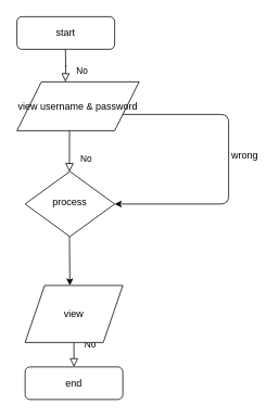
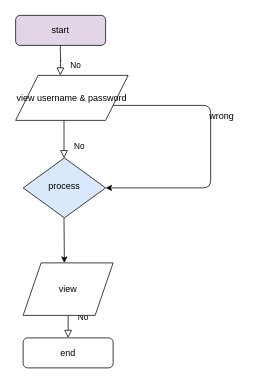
  <mxCell id="0" />
  <mxCell id="1" parent="0" />
- <mxCell id="2" value="start" style="rounded=1;whiteSpace=wrap;html=1;fontSize=12;glass=0;strokeWidth=1;shadow=0;" parent="1" vertex="1"><mxGeometry x="20" y="20" width="120" height="40" as="geometry" /></mxCell>
- <mxCell id="3" value="process" style="rhombus;whiteSpace=wrap;html=1;shadow=0;fontFamily=Helvetica;fontSize=12;align=center;strokeWidth=1;spacing=6;spacingTop=-4;" parent="1" vertex="1"><mxGeometry x="30" y="210" width="110" height="80" as="geometry" /></mxCell>
+ <mxCell id="2" value="start" style="rounded=1;whiteSpace=wrap;html=1;fontSize=12;glass=0;strokeWidth=1;shadow=0;fillColor=#e1d5e7;" parent="1" vertex="1"><mxGeometry x="20" y="20" width="120" height="40" as="geometry" /></mxCell>
+ <mxCell id="3" value="process" style="rhombus;whiteSpace=wrap;html=1;shadow=0;fontFamily=Helvetica;fontSize=12;align=center;strokeWidth=1;spacing=6;spacingTop=-4;fillColor=#dae8fc;" parent="1" vertex="1"><mxGeometry x="30" y="210" width="110" height="80" as="geometry" /></mxCell>
  <mxCell id="4" value="No" style="rounded=0;html=1;jettySize=auto;orthogonalLoop=1;fontSize=11;endArrow=block;endFill=0;endSize=8;strokeWidth=1;shadow=0;labelBackgroundColor=none;edgeStyle=orthogonalEdgeStyle;" parent="1" target="5" edge="1"><mxGeometry x="0.333" y="20" relative="1" as="geometry"><mxPoint as="offset" /><mxPoint x="90" y="370" as="sourcePoint" /><Array as="points"><mxPoint x="90" y="480" /><mxPoint x="90" y="480" /></Array></mxGeometry></mxCell>
  <mxCell id="5" value="end" style="rounded=1;whiteSpace=wrap;html=1;fontSize=12;glass=0;strokeWidth=1;shadow=0;" parent="1" vertex="1"><mxGeometry x="30" y="450" width="120" height="40" as="geometry" /></mxCell>
  <mxCell id="6" value="view username &amp;amp; password" style="shape=parallelogram;perimeter=parallelogramPerimeter;whiteSpace=wrap;html=1;" vertex="1" parent="1"><mxGeometry x="20" y="100" width="150" height="60" as="geometry" /></mxCell>
  <mxCell id="7" value="No" style="rounded=0;html=1;jettySize=auto;orthogonalLoop=1;fontSize=11;endArrow=block;endFill=0;endSize=8;strokeWidth=1;shadow=0;labelBackgroundColor=none;edgeStyle=orthogonalEdgeStyle;" edge="1" parent="1"><mxGeometry x="0.333" y="20" relative="1" as="geometry"><mxPoint as="offset" /><mxPoint x="79.5" y="60" as="sourcePoint" /><mxPoint x="79.5" y="100" as="targetPoint" /></mxGeometry></mxCell>
  <mxCell id="8" value="No" style="rounded=0;html=1;jettySize=auto;orthogonalLoop=1;fontSize=11;endArrow=block;endFill=0;endSize=8;strokeWidth=1;shadow=0;labelBackgroundColor=none;edgeStyle=orthogonalEdgeStyle;" edge="1" parent="1" target="3"><mxGeometry x="0.333" y="20" relative="1" as="geometry"><mxPoint as="offset" /><mxPoint x="84.5" y="160" as="sourcePoint" /><mxPoint x="84.5" y="200" as="targetPoint" /><Array as="points" /></mxGeometry></mxCell>
  <mxCell id="9" value="view" style="shape=parallelogram;perimeter=parallelogramPerimeter;whiteSpace=wrap;html=1;" vertex="1" parent="1"><mxGeometry x="30" y="350" width="120" height="70" as="geometry" /></mxCell>
  <mxCell id="10" value="" style="endArrow=classic;html=1;" edge="1" parent="1"><mxGeometry width="50" height="50" relative="1" as="geometry"><mxPoint x="84.5" y="290" as="sourcePoint" /><mxPoint x="85" y="350" as="targetPoint" /></mxGeometry></mxCell>
  <mxCell id="11" value="" style="endArrow=classic;html=1;entryX=1;entryY=0.5;entryDx=0;entryDy=0;" edge="1" parent="1" target="3"><mxGeometry width="50" height="50" relative="1" as="geometry"><mxPoint x="150" y="140" as="sourcePoint" /><mxPoint x="350" y="250" as="targetPoint" /><Array as="points"><mxPoint x="280" y="140" /><mxPoint x="280" y="250" /></Array></mxGeometry></mxCell>
- <mxCell id="12" value="wrong" style="text;html=1;strokeColor=none;fillColor=none;align=center;verticalAlign=middle;whiteSpace=wrap;rounded=0;" vertex="1" parent="1"><mxGeometry x="280" y="180" width="40" height="20" as="geometry" /></mxCell>
+ <mxCell id="12" value="wrong" style="text;html=1;strokeColor=none;fillColor=none;align=center;verticalAlign=middle;whiteSpace=wrap;rounded=0;" vertex="1" parent="1"><mxGeometry x="275" y="145" width="40" height="20" as="geometry" /></mxCell>
